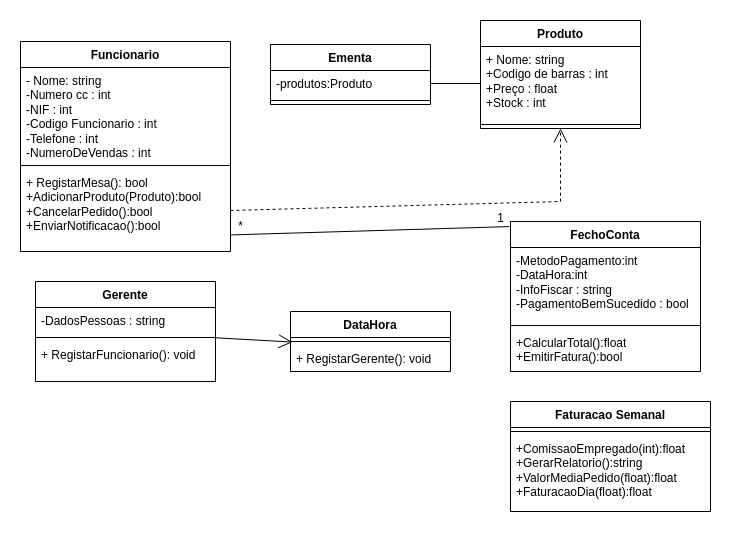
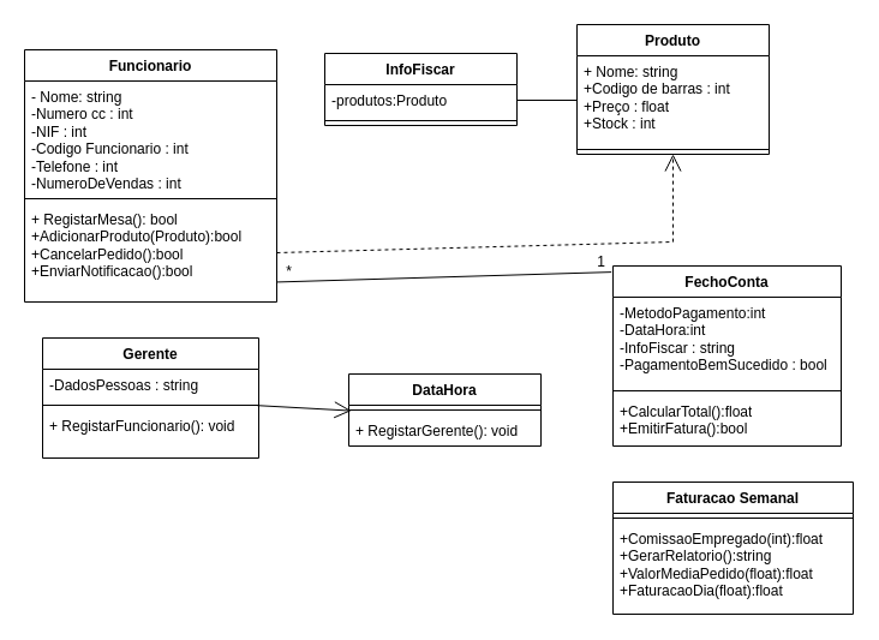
  <mxCell id="0" />
  <mxCell id="1" parent="0" />
  <mxCell id="2" value="Funcionario" style="swimlane;fontStyle=1;align=center;verticalAlign=top;childLayout=stackLayout;horizontal=1;startSize=26;horizontalStack=0;resizeParent=1;resizeParentMax=0;resizeLast=0;collapsible=1;marginBottom=0;whiteSpace=wrap;html=1;" vertex="1" parent="1"><mxGeometry x="20" y="41" width="210" height="210" as="geometry" /></mxCell>
  <mxCell id="3" value="&lt;div&gt;- Nome: string&lt;/div&gt;&lt;div&gt;-Numero cc : int&lt;/div&gt;&lt;div&gt;-NIF : int&lt;/div&gt;&lt;div&gt;-Codigo Funcionario : int&lt;/div&gt;&lt;div&gt;-Telefone : int&lt;/div&gt;&lt;div&gt;-NumeroDeVendas : int&lt;br&gt;&lt;/div&gt;" style="text;strokeColor=none;fillColor=none;align=left;verticalAlign=top;spacingLeft=4;spacingRight=4;overflow=hidden;rotatable=0;points=[[0,0.5],[1,0.5]];portConstraint=eastwest;whiteSpace=wrap;html=1;" vertex="1" parent="2"><mxGeometry y="26" width="210" height="94" as="geometry" /></mxCell>
  <mxCell id="4" value="" style="line;strokeWidth=1;fillColor=none;align=left;verticalAlign=middle;spacingTop=-1;spacingLeft=3;spacingRight=3;rotatable=0;labelPosition=right;points=[];portConstraint=eastwest;strokeColor=inherit;" vertex="1" parent="2"><mxGeometry y="120" width="210" height="8" as="geometry" /></mxCell>
  <mxCell id="5" value="&lt;div&gt;+ RegistarMesa(): bool&lt;br&gt;&lt;/div&gt;&lt;div&gt;+AdicionarProduto(Produto):bool&lt;/div&gt;&lt;div&gt;+CancelarPedido():bool&lt;/div&gt;&lt;div&gt;+EnviarNotificacao():bool&lt;/div&gt;&lt;div&gt;&lt;br&gt;&lt;/div&gt;" style="text;strokeColor=none;fillColor=none;align=left;verticalAlign=top;spacingLeft=4;spacingRight=4;overflow=hidden;rotatable=0;points=[[0,0.5],[1,0.5]];portConstraint=eastwest;whiteSpace=wrap;html=1;" vertex="1" parent="2"><mxGeometry y="128" width="210" height="82" as="geometry" /></mxCell>
  <mxCell id="6" value="" style="endArrow=open;endFill=1;endSize=12;html=1;rounded=0;exitX=0.993;exitY=0.525;exitDx=0;exitDy=0;entryX=0.013;entryY=0.575;entryDx=0;entryDy=0;exitPerimeter=0;entryPerimeter=0;" edge="1" parent="1" source="9" target="12"><mxGeometry width="160" relative="1" as="geometry"><mxPoint x="170" y="326" as="sourcePoint" /><mxPoint x="250" y="326" as="targetPoint" /></mxGeometry></mxCell>
  <mxCell id="7" value="Gerente" style="swimlane;fontStyle=1;align=center;verticalAlign=top;childLayout=stackLayout;horizontal=1;startSize=26;horizontalStack=0;resizeParent=1;resizeParentMax=0;resizeLast=0;collapsible=1;marginBottom=0;whiteSpace=wrap;html=1;" vertex="1" parent="1"><mxGeometry x="35" y="281" width="180" height="100" as="geometry" /></mxCell>
  <mxCell id="8" value="-DadosPessoas : string" style="text;strokeColor=none;fillColor=none;align=left;verticalAlign=top;spacingLeft=4;spacingRight=4;overflow=hidden;rotatable=0;points=[[0,0.5],[1,0.5]];portConstraint=eastwest;whiteSpace=wrap;html=1;" vertex="1" parent="7"><mxGeometry y="26" width="180" height="26" as="geometry" /></mxCell>
  <mxCell id="9" value="" style="line;strokeWidth=1;fillColor=none;align=left;verticalAlign=middle;spacingTop=-1;spacingLeft=3;spacingRight=3;rotatable=0;labelPosition=right;points=[];portConstraint=eastwest;strokeColor=inherit;" vertex="1" parent="7"><mxGeometry y="52" width="180" height="8" as="geometry" /></mxCell>
  <mxCell id="10" value="+ RegistarFuncionario(): void" style="text;strokeColor=none;fillColor=none;align=left;verticalAlign=top;spacingLeft=4;spacingRight=4;overflow=hidden;rotatable=0;points=[[0,0.5],[1,0.5]];portConstraint=eastwest;whiteSpace=wrap;html=1;" vertex="1" parent="7"><mxGeometry y="60" width="180" height="40" as="geometry" /></mxCell>
  <mxCell id="11" value="DataHora" style="swimlane;fontStyle=1;align=center;verticalAlign=top;childLayout=stackLayout;horizontal=1;startSize=26;horizontalStack=0;resizeParent=1;resizeParentMax=0;resizeLast=0;collapsible=1;marginBottom=0;whiteSpace=wrap;html=1;" vertex="1" parent="1"><mxGeometry x="290" y="311" width="160" height="60" as="geometry" /></mxCell>
  <mxCell id="12" value="" style="line;strokeWidth=1;fillColor=none;align=left;verticalAlign=middle;spacingTop=-1;spacingLeft=3;spacingRight=3;rotatable=0;labelPosition=right;points=[];portConstraint=eastwest;strokeColor=inherit;" vertex="1" parent="11"><mxGeometry y="26" width="160" height="8" as="geometry" /></mxCell>
  <mxCell id="13" value="+ RegistarGerente(): void" style="text;strokeColor=none;fillColor=none;align=left;verticalAlign=top;spacingLeft=4;spacingRight=4;overflow=hidden;rotatable=0;points=[[0,0.5],[1,0.5]];portConstraint=eastwest;whiteSpace=wrap;html=1;" vertex="1" parent="11"><mxGeometry y="34" width="160" height="26" as="geometry" /></mxCell>
- <mxCell id="14" value="Ementa" style="swimlane;fontStyle=1;align=center;verticalAlign=top;childLayout=stackLayout;horizontal=1;startSize=26;horizontalStack=0;resizeParent=1;resizeParentMax=0;resizeLast=0;collapsible=1;marginBottom=0;whiteSpace=wrap;html=1;" vertex="1" parent="1"><mxGeometry x="270" y="44" width="160" height="60" as="geometry" /></mxCell>
+ <mxCell id="14" value="InfoFiscar" style="swimlane;fontStyle=1;align=center;verticalAlign=top;childLayout=stackLayout;horizontal=1;startSize=26;horizontalStack=0;resizeParent=1;resizeParentMax=0;resizeLast=0;collapsible=1;marginBottom=0;whiteSpace=wrap;html=1;" vertex="1" parent="1"><mxGeometry x="270" y="44" width="160" height="60" as="geometry" /></mxCell>
  <mxCell id="15" value="-produtos:Produto" style="text;strokeColor=none;fillColor=none;align=left;verticalAlign=top;spacingLeft=4;spacingRight=4;overflow=hidden;rotatable=0;points=[[0,0.5],[1,0.5]];portConstraint=eastwest;whiteSpace=wrap;html=1;" vertex="1" parent="14"><mxGeometry y="26" width="160" height="26" as="geometry" /></mxCell>
  <mxCell id="16" value="" style="line;strokeWidth=1;fillColor=none;align=left;verticalAlign=middle;spacingTop=-1;spacingLeft=3;spacingRight=3;rotatable=0;labelPosition=right;points=[];portConstraint=eastwest;strokeColor=inherit;" vertex="1" parent="14"><mxGeometry y="52" width="160" height="8" as="geometry" /></mxCell>
  <mxCell id="17" value="Produto" style="swimlane;fontStyle=1;align=center;verticalAlign=top;childLayout=stackLayout;horizontal=1;startSize=26;horizontalStack=0;resizeParent=1;resizeParentMax=0;resizeLast=0;collapsible=1;marginBottom=0;whiteSpace=wrap;html=1;" vertex="1" parent="1"><mxGeometry x="480" y="20" width="160" height="108" as="geometry" /></mxCell>
  <mxCell id="18" value="&lt;div&gt;+ Nome: string&lt;/div&gt;&lt;div&gt;+Codigo de barras : int&lt;/div&gt;&lt;div&gt;+Preço : float&lt;/div&gt;&lt;div&gt;+Stock : int&lt;/div&gt;&lt;div&gt;&lt;br&gt;&lt;/div&gt;" style="text;strokeColor=none;fillColor=none;align=left;verticalAlign=top;spacingLeft=4;spacingRight=4;overflow=hidden;rotatable=0;points=[[0,0.5],[1,0.5]];portConstraint=eastwest;whiteSpace=wrap;html=1;" vertex="1" parent="17"><mxGeometry y="26" width="160" height="74" as="geometry" /></mxCell>
  <mxCell id="19" value="" style="line;strokeWidth=1;fillColor=none;align=left;verticalAlign=middle;spacingTop=-1;spacingLeft=3;spacingRight=3;rotatable=0;labelPosition=right;points=[];portConstraint=eastwest;strokeColor=inherit;" vertex="1" parent="17"><mxGeometry y="100" width="160" height="8" as="geometry" /></mxCell>
  <mxCell id="20" value="" style="endArrow=open;endSize=12;dashed=1;html=1;rounded=0;exitX=1;exitY=0.5;exitDx=0;exitDy=0;entryX=0.5;entryY=1;entryDx=0;entryDy=0;" edge="1" parent="1" source="5" target="17"><mxGeometry width="160" relative="1" as="geometry"><mxPoint x="320" y="211" as="sourcePoint" /><mxPoint x="566.08" y="158.004" as="targetPoint" /><Array as="points"><mxPoint x="560" y="201" /></Array></mxGeometry></mxCell>
  <mxCell id="21" value="FechoConta" style="swimlane;fontStyle=1;align=center;verticalAlign=top;childLayout=stackLayout;horizontal=1;startSize=26;horizontalStack=0;resizeParent=1;resizeParentMax=0;resizeLast=0;collapsible=1;marginBottom=0;whiteSpace=wrap;html=1;" vertex="1" parent="1"><mxGeometry x="510" y="221" width="190" height="150" as="geometry" /></mxCell>
  <mxCell id="22" value="&lt;div&gt;-MetodoPagamento:int&lt;/div&gt;&lt;div&gt;-DataHora:int&lt;/div&gt;&lt;div&gt;-InfoFiscar : string&lt;br&gt;&lt;/div&gt;&lt;div&gt;-PagamentoBemSucedido : bool&lt;br&gt;&lt;/div&gt;" style="text;strokeColor=none;fillColor=none;align=left;verticalAlign=top;spacingLeft=4;spacingRight=4;overflow=hidden;rotatable=0;points=[[0,0.5],[1,0.5]];portConstraint=eastwest;whiteSpace=wrap;html=1;" vertex="1" parent="21"><mxGeometry y="26" width="190" height="74" as="geometry" /></mxCell>
  <mxCell id="23" value="" style="line;strokeWidth=1;fillColor=none;align=left;verticalAlign=middle;spacingTop=-1;spacingLeft=3;spacingRight=3;rotatable=0;labelPosition=right;points=[];portConstraint=eastwest;strokeColor=inherit;" vertex="1" parent="21"><mxGeometry y="100" width="190" height="8" as="geometry" /></mxCell>
  <mxCell id="24" value="&lt;div&gt;+CalcularTotal():float&lt;/div&gt;&lt;div&gt;+EmitirFatura():bool&lt;br&gt;&lt;/div&gt;" style="text;strokeColor=none;fillColor=none;align=left;verticalAlign=top;spacingLeft=4;spacingRight=4;overflow=hidden;rotatable=0;points=[[0,0.5],[1,0.5]];portConstraint=eastwest;whiteSpace=wrap;html=1;" vertex="1" parent="21"><mxGeometry y="108" width="190" height="42" as="geometry" /></mxCell>
  <mxCell id="25" value="" style="endArrow=none;html=1;rounded=0;entryX=0;entryY=0.5;entryDx=0;entryDy=0;exitX=1;exitY=0.5;exitDx=0;exitDy=0;" edge="1" parent="1" source="15" target="18"><mxGeometry width="50" height="50" relative="1" as="geometry"><mxPoint x="400" y="211" as="sourcePoint" /><mxPoint x="450" y="161" as="targetPoint" /></mxGeometry></mxCell>
  <mxCell id="26" value="" style="endArrow=none;html=1;rounded=0;exitX=0.999;exitY=0.798;exitDx=0;exitDy=0;exitPerimeter=0;entryX=-0.007;entryY=0.034;entryDx=0;entryDy=0;entryPerimeter=0;" edge="1" parent="1" source="5" target="21"><mxGeometry width="50" height="50" relative="1" as="geometry"><mxPoint x="320" y="291" as="sourcePoint" /><mxPoint x="370" y="241" as="targetPoint" /></mxGeometry></mxCell>
  <mxCell id="27" value="Faturacao Semanal" style="swimlane;fontStyle=1;align=center;verticalAlign=top;childLayout=stackLayout;horizontal=1;startSize=26;horizontalStack=0;resizeParent=1;resizeParentMax=0;resizeLast=0;collapsible=1;marginBottom=0;whiteSpace=wrap;html=1;" vertex="1" parent="1"><mxGeometry x="510" y="401" width="200" height="110" as="geometry" /></mxCell>
  <mxCell id="28" value="" style="line;strokeWidth=1;fillColor=none;align=left;verticalAlign=middle;spacingTop=-1;spacingLeft=3;spacingRight=3;rotatable=0;labelPosition=right;points=[];portConstraint=eastwest;strokeColor=inherit;" vertex="1" parent="27"><mxGeometry y="26" width="200" height="8" as="geometry" /></mxCell>
  <mxCell id="29" value="&lt;div&gt;+ComissaoEmpregado(int):float&lt;/div&gt;&lt;div&gt;+GerarRelatorio():string&lt;/div&gt;&lt;div&gt;+ValorMediaPedido(float):float&lt;/div&gt;&lt;div&gt;+FaturacaoDia(float):float&lt;br&gt;&lt;/div&gt;" style="text;strokeColor=none;fillColor=none;align=left;verticalAlign=top;spacingLeft=4;spacingRight=4;overflow=hidden;rotatable=0;points=[[0,0.5],[1,0.5]];portConstraint=eastwest;whiteSpace=wrap;html=1;" vertex="1" parent="27"><mxGeometry y="34" width="200" height="76" as="geometry" /></mxCell>
  <mxCell id="30" value="*" style="text;html=1;align=center;verticalAlign=middle;resizable=0;points=[];autosize=1;strokeColor=none;fillColor=none;" vertex="1" parent="1"><mxGeometry x="225" y="211" width="30" height="30" as="geometry" /></mxCell>
  <mxCell id="31" value="1" style="text;html=1;align=center;verticalAlign=middle;resizable=0;points=[];autosize=1;strokeColor=none;fillColor=none;" vertex="1" parent="1"><mxGeometry x="485" y="203" width="30" height="30" as="geometry" /></mxCell>
